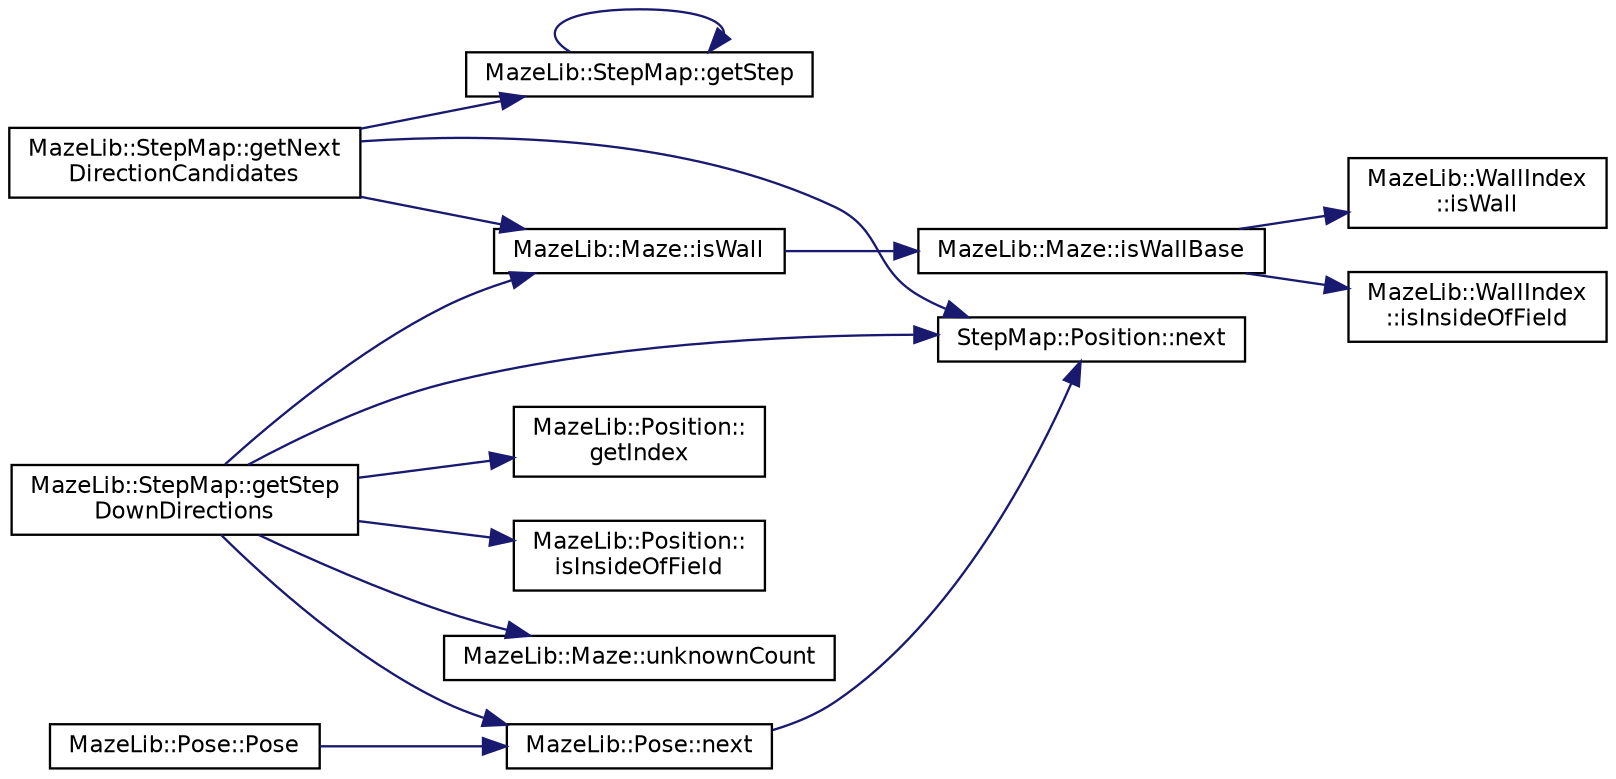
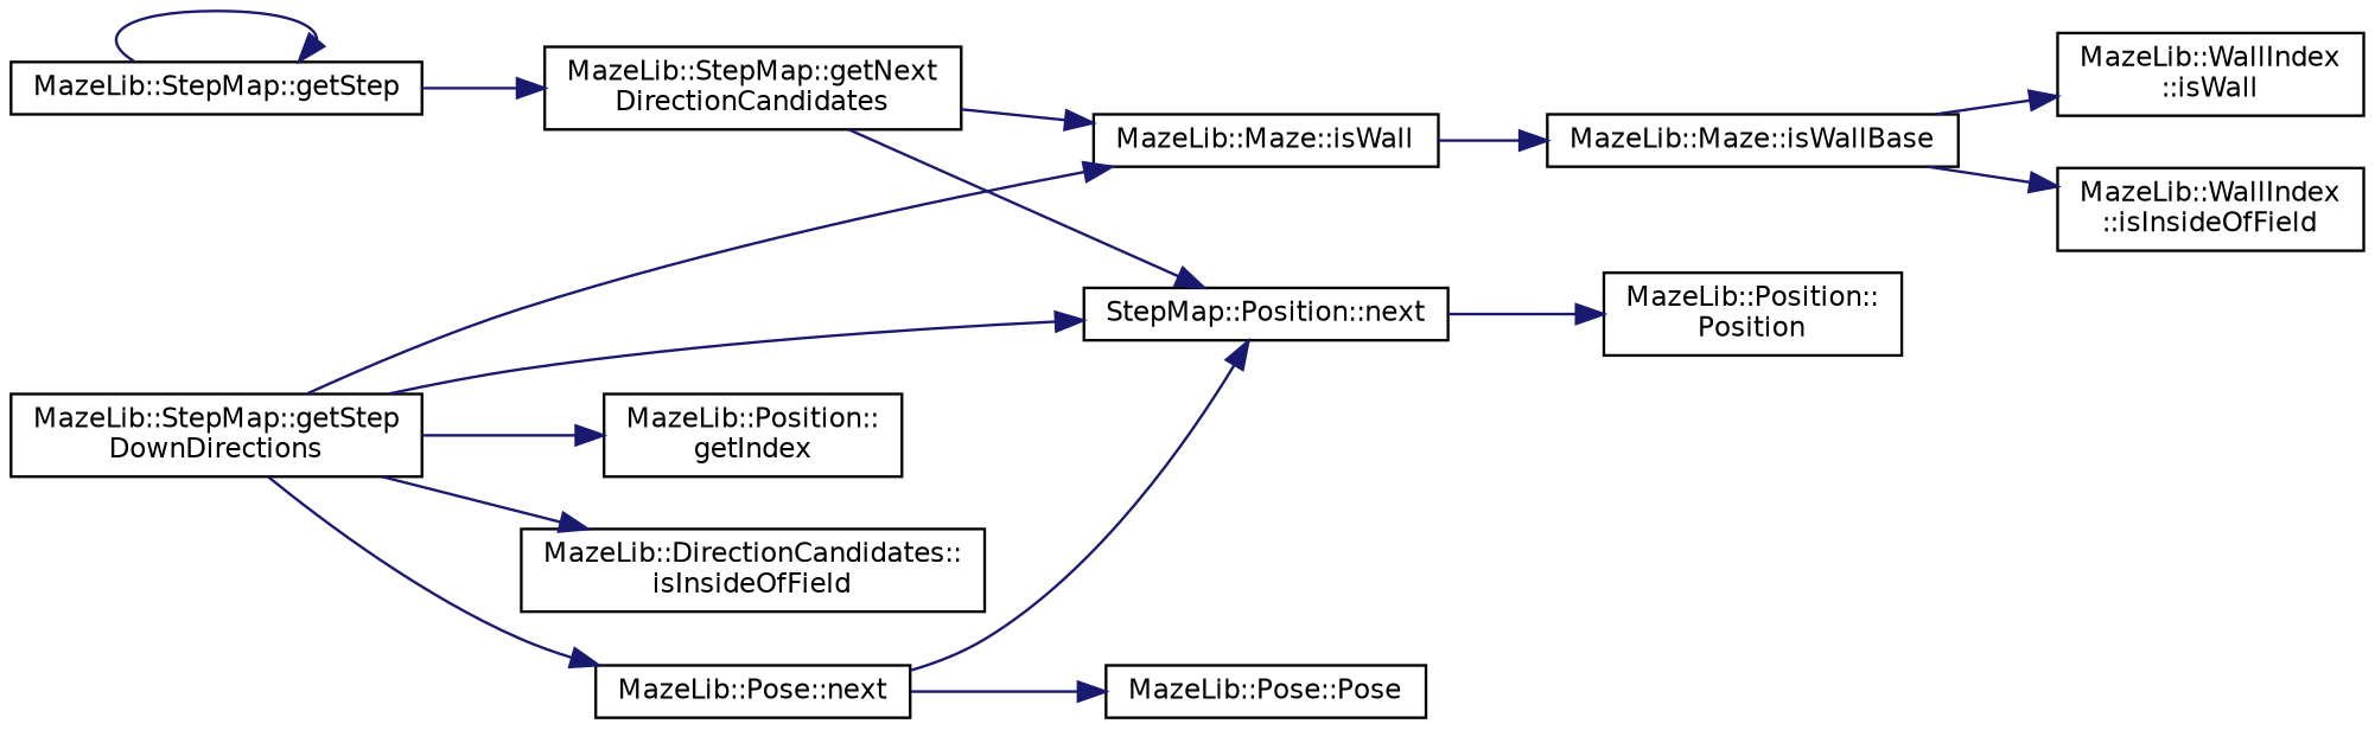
  digraph {
    rankdir=LR
    node [color=black fillcolor=white fontname=Helvetica fontsize=10 shape=record style=filled]
    edge [color=midnightblue fontname=Helvetica fontsize=10 labelfontname=Helvetica labelfontsize=10 style=solid]
    n1 [height=0.2 label="MazeLib::StepMap::getNext\lDirectionCandidates" width=0.4]
    n2 [height=0.2 label="MazeLib::StepMap::getStep" width=0.4]
    n3 [height=0.2 label="MazeLib::Maze::isWall" width=0.4]
    n4 [height=0.2 label="StepMap::Position::next" width=0.4]
    n5 [height=0.2 label="MazeLib::StepMap::getStep\lDownDirections" width=0.4]
    n6 [height=0.2 label="MazeLib::Position::\lgetIndex" width=0.4]
-   n7 [height=0.2 label="MazeLib::Position::\lisInsideOfField" width=0.4]
+   n7 [height=0.2 label="MazeLib::DirectionCandidates::\lisInsideOfField" width=0.4]
    n8 [height=0.2 label="MazeLib::Pose::next" width=0.4]
-   n9 [height=0.2 label="MazeLib::Maze::unknownCount" width=0.4]
    n10 [height=0.2 label="MazeLib::Maze::isWallBase" width=0.4]
+   n11 [height=0.2 label="MazeLib::Position::\lPosition" width=0.4]
    n12 [height=0.2 label="MazeLib::WallIndex\l::isWall" width=0.4]
    n13 [height=0.2 label="MazeLib::WallIndex\l::isInsideOfField" width=0.4]
    n14 [height=0.2 label="MazeLib::Pose::Pose" width=0.4]
-   n1 -> n2
+   n2 -> n1
    n1 -> n3
    n1 -> n4
    n2 -> n2
    n3 -> n10
+   n4 -> n11
    n5 -> n3
    n5 -> n4
    n5 -> n6
    n5 -> n7
    n5 -> n8
-   n5 -> n9
    n8 -> n4
-   n14 -> n8
+   n8 -> n14
    n10 -> n12
    n10 -> n13
  }
